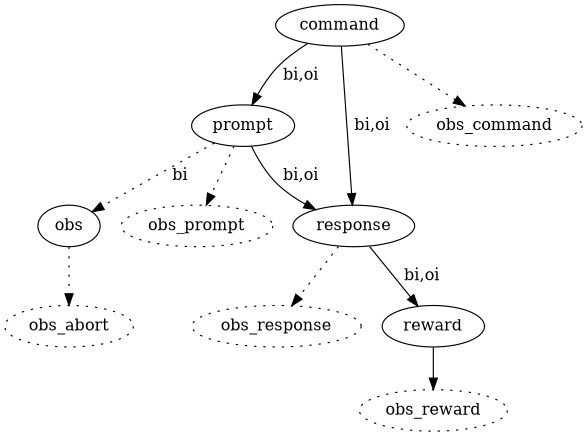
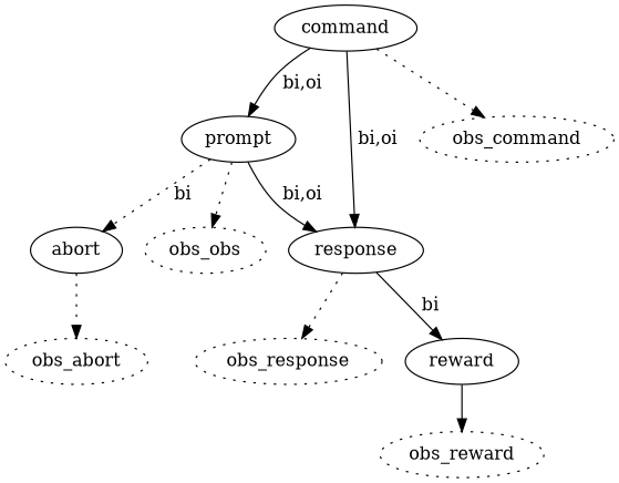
  strict digraph {
    node [weight=None]
    edge [weight=None style=dotted]
    command
    prompt
    response
    obs_command [style=dotted]
-   abort [label=obs]
-   obs_prompt [style=dotted]
+   abort
+   obs_prompt [style=dotted label=obs_obs]
    reward
    obs_response [style=dotted]
    obs_abort [style=dotted]
    obs_reward [style=dotted]
    command -> prompt [label=" bi,oi " style=""]
    command -> response [label=" bi,oi " style=""]
    command -> obs_command
    prompt -> response [label=" bi,oi " style=""]
    prompt -> abort [label=" bi "]
    prompt -> obs_prompt
-   response -> reward [label=" bi,oi " style=""]
+   response -> reward [label=" bi " style=""]
    response -> obs_response
    abort -> obs_abort
    reward -> obs_reward [style=solid]
  }
